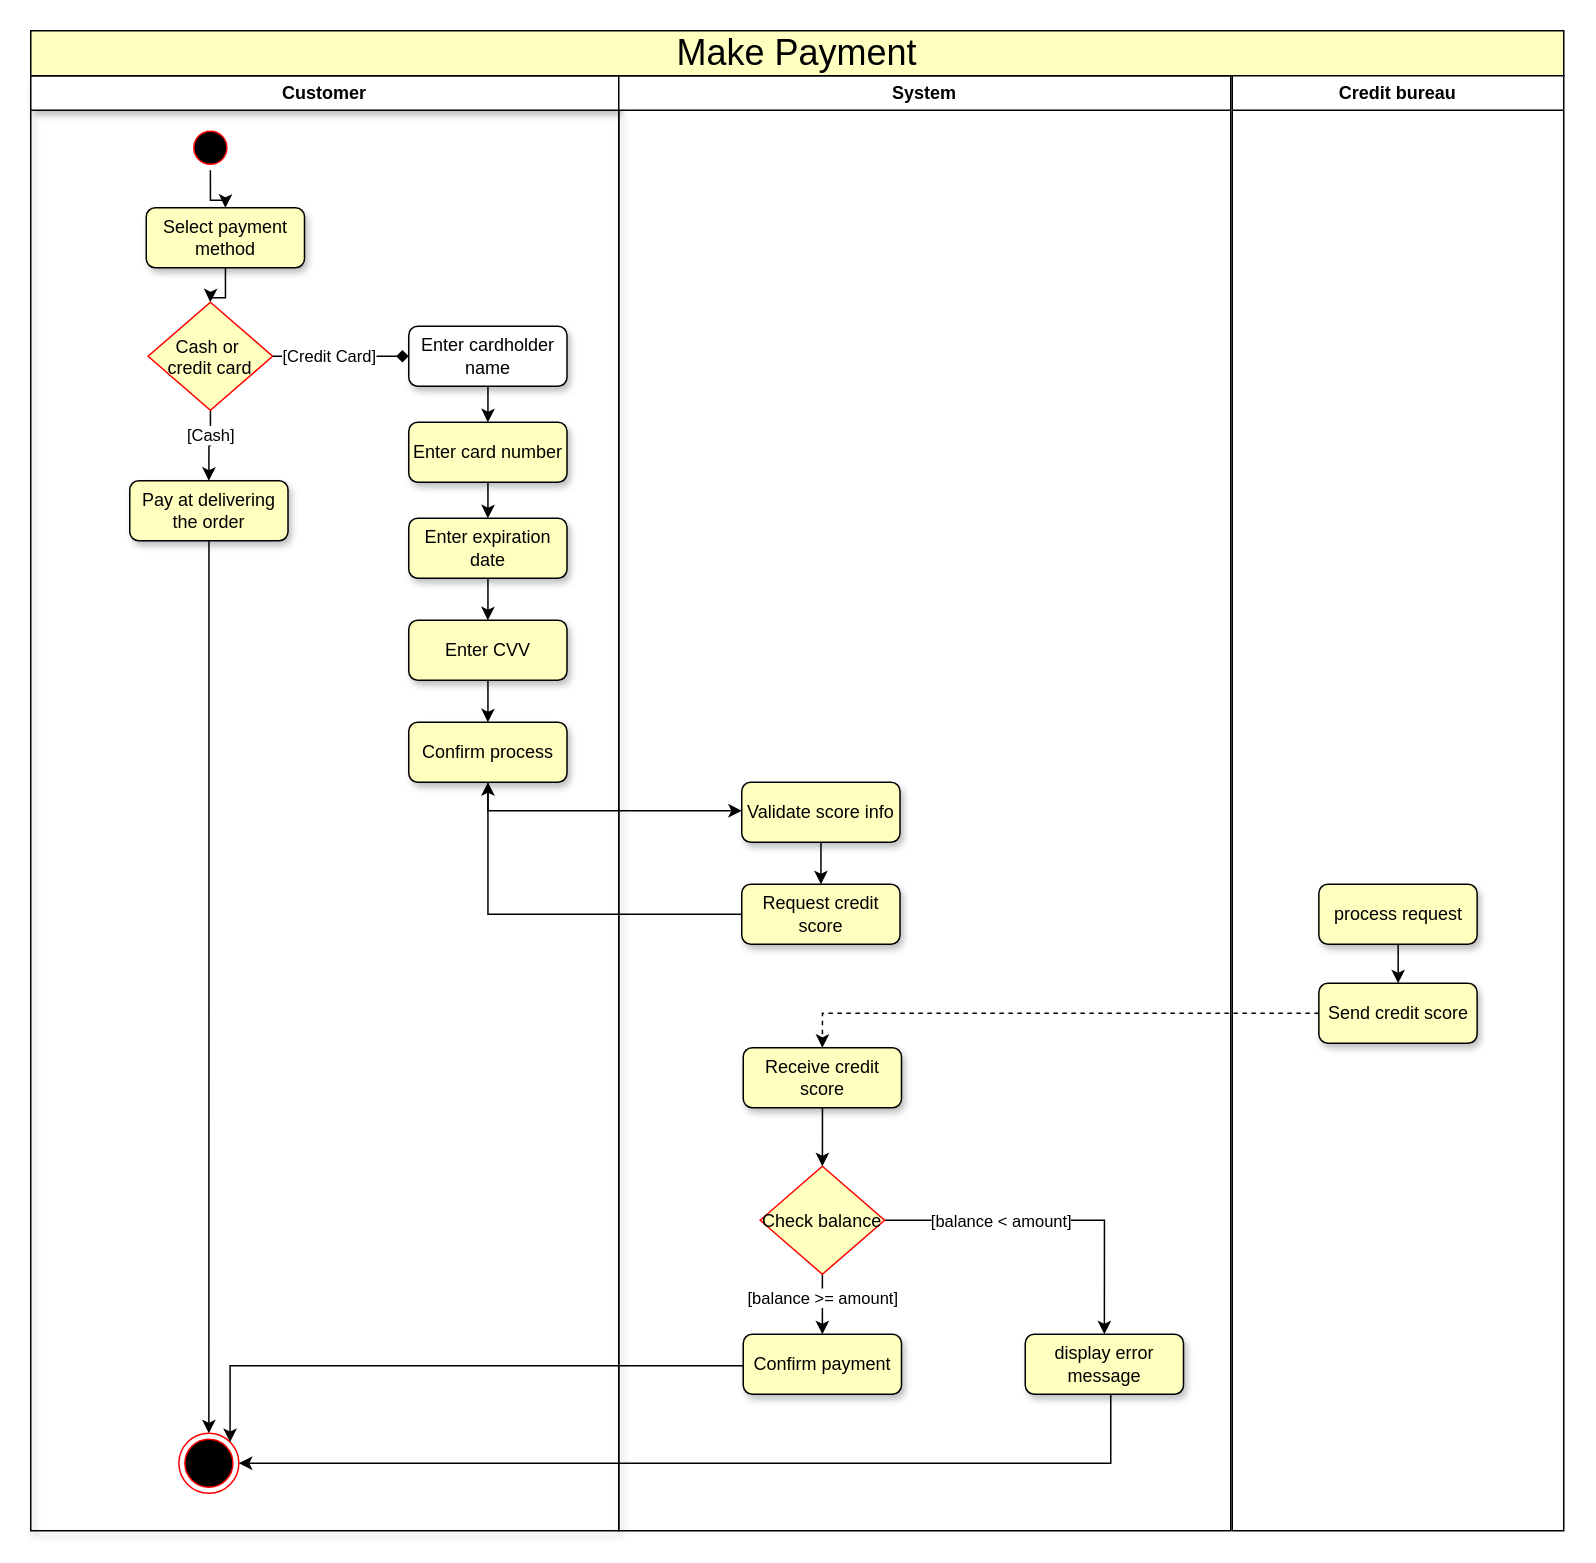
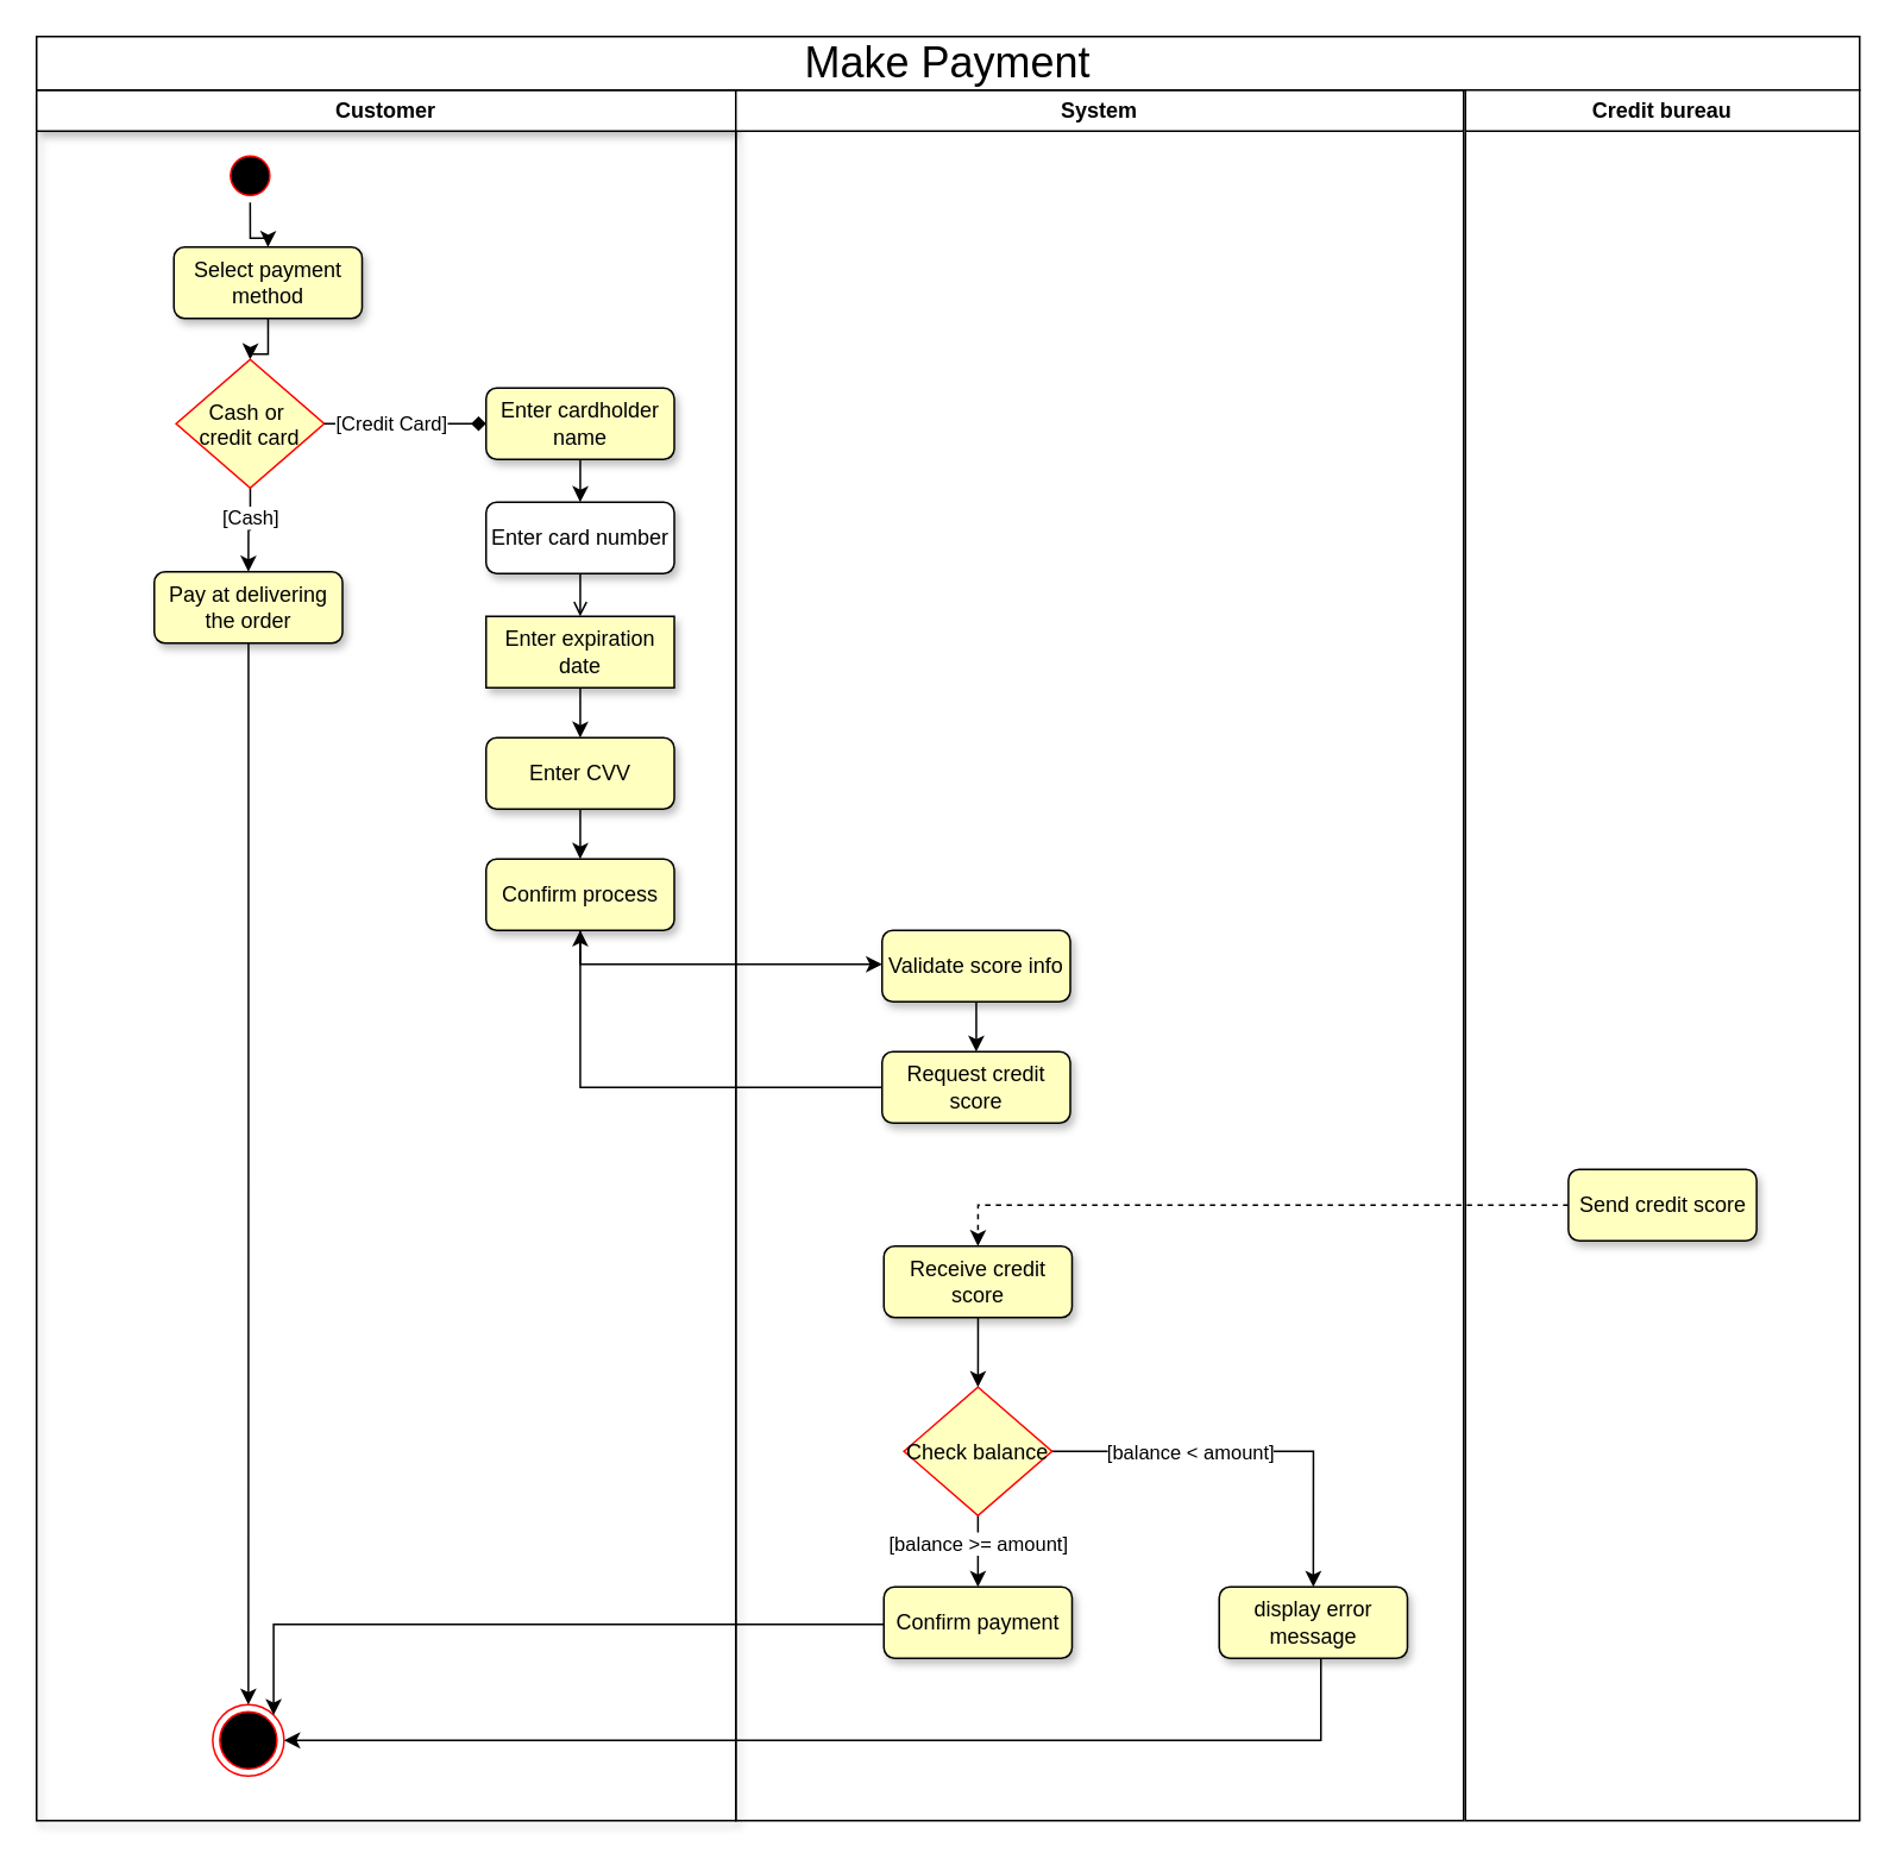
  <mxCell id="0" />
  <mxCell id="1" parent="0" />
  <mxCell id="2" value="Customer" style="swimlane;whiteSpace=wrap;shadow=1;fillColor=#FFFFFF;" parent="1" vertex="1"><mxGeometry x="20" y="50" width="392" height="970" as="geometry" /></mxCell>
  <mxCell id="3" value="" style="ellipse;shape=endState;fillColor=#000000;strokeColor=#ff0000" parent="2" vertex="1"><mxGeometry x="98.75" y="905" width="40" height="40" as="geometry" /></mxCell>
  <mxCell id="4" style="edgeStyle=orthogonalEdgeStyle;rounded=0;orthogonalLoop=1;jettySize=auto;html=1;entryX=0.5;entryY=0;entryDx=0;entryDy=0;" parent="2" source="5" target="7" edge="1"><mxGeometry relative="1" as="geometry" /></mxCell>
  <mxCell id="5" value="" style="ellipse;shape=startState;fillColor=#000000;strokeColor=#ff0000;" parent="2" vertex="1"><mxGeometry x="104.75" y="33" width="30" height="30" as="geometry" /></mxCell>
  <mxCell id="6" style="edgeStyle=orthogonalEdgeStyle;rounded=0;orthogonalLoop=1;jettySize=auto;html=1;entryX=0.5;entryY=0;entryDx=0;entryDy=0;" parent="2" source="7" target="10" edge="1"><mxGeometry relative="1" as="geometry" /></mxCell>
  <mxCell id="7" value="Select payment method" style="rounded=1;whiteSpace=wrap;html=1;fillColor=#FFFFC0;shadow=1;" parent="2" vertex="1"><mxGeometry x="77" y="88" width="105.5" height="40" as="geometry" /></mxCell>
  <mxCell id="8" style="edgeStyle=orthogonalEdgeStyle;rounded=0;orthogonalLoop=1;jettySize=auto;html=1;entryX=0.5;entryY=0;entryDx=0;entryDy=0;" parent="2" source="10" target="12" edge="1"><mxGeometry relative="1" as="geometry" /></mxCell>
  <mxCell id="9" value="[Cash]" style="edgeLabel;html=1;align=center;verticalAlign=middle;resizable=0;points=[];" parent="8" vertex="1" connectable="0"><mxGeometry x="-0.301" relative="1" as="geometry"><mxPoint as="offset" /></mxGeometry></mxCell>
  <mxCell id="10" value="Cash or &#10;credit card" style="rhombus;fillColor=#FFFFC0;strokeColor=#ff0000;" parent="2" vertex="1"><mxGeometry x="78.25" y="151" width="83" height="72" as="geometry" /></mxCell>
  <mxCell id="11" style="edgeStyle=orthogonalEdgeStyle;rounded=0;orthogonalLoop=1;jettySize=auto;html=1;entryX=0.5;entryY=0;entryDx=0;entryDy=0;" parent="2" source="12" target="3" edge="1"><mxGeometry relative="1" as="geometry" /></mxCell>
  <mxCell id="12" value="Pay at delivering the order" style="rounded=1;whiteSpace=wrap;html=1;fillColor=#FFFFC0;shadow=1;" parent="2" vertex="1"><mxGeometry x="66" y="270" width="105.5" height="40" as="geometry" /></mxCell>
  <mxCell id="13" style="edgeStyle=orthogonalEdgeStyle;rounded=0;orthogonalLoop=1;jettySize=auto;html=1;entryX=0.5;entryY=0;entryDx=0;entryDy=0;" parent="2" source="14" target="16" edge="1"><mxGeometry relative="1" as="geometry" /></mxCell>
- <mxCell id="14" value="Enter cardholder name" style="rounded=1;whiteSpace=wrap;html=1;fillColor=#ffffff;shadow=1;" parent="2" vertex="1"><mxGeometry x="252" y="167" width="105.5" height="40" as="geometry" /></mxCell>
- <mxCell id="15" style="edgeStyle=orthogonalEdgeStyle;rounded=0;orthogonalLoop=1;jettySize=auto;html=1;entryX=0.5;entryY=0;entryDx=0;entryDy=0;" parent="2" source="16" target="18" edge="1"><mxGeometry relative="1" as="geometry" /></mxCell>
- <mxCell id="16" value="Enter card number" style="rounded=1;whiteSpace=wrap;html=1;fillColor=#FFFFC0;shadow=1;" parent="2" vertex="1"><mxGeometry x="252" y="231" width="105.5" height="40" as="geometry" /></mxCell>
+ <mxCell id="14" value="Enter cardholder name" style="rounded=1;whiteSpace=wrap;html=1;fillColor=#FFFFC0;shadow=1;" parent="2" vertex="1"><mxGeometry x="252" y="167" width="105.5" height="40" as="geometry" /></mxCell>
+ <mxCell id="15" style="edgeStyle=orthogonalEdgeStyle;rounded=0;orthogonalLoop=1;jettySize=auto;html=1;entryX=0.5;entryY=0;entryDx=0;entryDy=0;endArrow=open;" parent="2" source="16" target="18" edge="1"><mxGeometry relative="1" as="geometry" /></mxCell>
+ <mxCell id="16" value="Enter card number" style="rounded=1;whiteSpace=wrap;html=1;fillColor=#ffffff;shadow=1;" parent="2" vertex="1"><mxGeometry x="252" y="231" width="105.5" height="40" as="geometry" /></mxCell>
  <mxCell id="17" style="edgeStyle=orthogonalEdgeStyle;rounded=0;orthogonalLoop=1;jettySize=auto;html=1;entryX=0.5;entryY=0;entryDx=0;entryDy=0;" parent="2" source="23" target="21" edge="1"><mxGeometry relative="1" as="geometry" /></mxCell>
- <mxCell id="18" value="Enter expiration date" style="rounded=1;whiteSpace=wrap;html=1;fillColor=#FFFFC0;shadow=1;" parent="2" vertex="1"><mxGeometry x="252" y="295" width="105.5" height="40" as="geometry" /></mxCell>
+ <mxCell id="18" value="Enter expiration date" style="whiteSpace=wrap;html=1;fillColor=#FFFFC0;shadow=1;rounded=0;" parent="2" vertex="1"><mxGeometry x="252" y="295" width="105.5" height="40" as="geometry" /></mxCell>
  <mxCell id="19" style="edgeStyle=orthogonalEdgeStyle;rounded=0;orthogonalLoop=1;jettySize=auto;html=1;entryX=0;entryY=0.5;entryDx=0;entryDy=0;endArrow=diamond;" parent="2" source="10" target="14" edge="1"><mxGeometry relative="1" as="geometry" /></mxCell>
  <mxCell id="20" value="[Credit Card]" style="edgeLabel;html=1;align=center;verticalAlign=middle;resizable=0;points=[];" parent="19" vertex="1" connectable="0"><mxGeometry x="-0.194" y="1" relative="1" as="geometry"><mxPoint as="offset" /></mxGeometry></mxCell>
  <mxCell id="21" value="Confirm process" style="rounded=1;whiteSpace=wrap;html=1;fillColor=#FFFFC0;shadow=1;" parent="2" vertex="1"><mxGeometry x="252" y="431" width="105.5" height="40" as="geometry" /></mxCell>
  <mxCell id="22" value="" style="edgeStyle=orthogonalEdgeStyle;rounded=0;orthogonalLoop=1;jettySize=auto;html=1;entryX=0.5;entryY=0;entryDx=0;entryDy=0;" parent="2" source="18" target="23" edge="1"><mxGeometry relative="1" as="geometry"><mxPoint x="593" y="515" as="sourcePoint" /><mxPoint x="594" y="595" as="targetPoint" /></mxGeometry></mxCell>
  <mxCell id="23" value="Enter CVV" style="rounded=1;whiteSpace=wrap;html=1;fillColor=#FFFFC0;shadow=1;" parent="2" vertex="1"><mxGeometry x="252" y="363" width="105.5" height="40" as="geometry" /></mxCell>
  <mxCell id="24" value="System" style="swimlane;whiteSpace=wrap;fillColor=#FFFFFF;swimlaneLine=1;" parent="1" vertex="1"><mxGeometry x="412" y="50" width="408" height="970" as="geometry" /></mxCell>
  <mxCell id="25" value="Validate score info" style="rounded=1;whiteSpace=wrap;html=1;fillColor=#FFFFC0;shadow=1;" parent="24" vertex="1"><mxGeometry x="82" y="471" width="105.5" height="40" as="geometry" /></mxCell>
  <mxCell id="26" style="edgeStyle=orthogonalEdgeStyle;rounded=0;orthogonalLoop=1;jettySize=auto;html=1;entryX=0.5;entryY=0;entryDx=0;entryDy=0;" parent="24" source="30" target="32" edge="1"><mxGeometry relative="1" as="geometry" /></mxCell>
  <mxCell id="27" value="[balance &amp;lt; amount]" style="edgeLabel;html=1;align=center;verticalAlign=middle;resizable=0;points=[];" parent="26" vertex="1" connectable="0"><mxGeometry x="-0.307" relative="1" as="geometry"><mxPoint as="offset" /></mxGeometry></mxCell>
  <mxCell id="28" style="edgeStyle=orthogonalEdgeStyle;rounded=0;orthogonalLoop=1;jettySize=auto;html=1;entryX=0.5;entryY=0;entryDx=0;entryDy=0;" parent="24" source="30" target="31" edge="1"><mxGeometry relative="1" as="geometry" /></mxCell>
  <mxCell id="29" value="[balance &amp;gt;= amount]" style="edgeLabel;html=1;align=center;verticalAlign=middle;resizable=0;points=[];" parent="28" vertex="1" connectable="0"><mxGeometry x="-0.251" relative="1" as="geometry"><mxPoint as="offset" /></mxGeometry></mxCell>
  <mxCell id="30" value="Check balance" style="rhombus;fillColor=#FFFFC0;strokeColor=#ff0000;" parent="24" vertex="1"><mxGeometry x="94.25" y="727" width="83" height="72" as="geometry" /></mxCell>
  <mxCell id="31" value="Confirm payment" style="rounded=1;whiteSpace=wrap;html=1;fillColor=#FFFFC0;shadow=1;" parent="24" vertex="1"><mxGeometry x="83" y="839" width="105.5" height="40" as="geometry" /></mxCell>
  <mxCell id="32" value="display error message" style="rounded=1;whiteSpace=wrap;html=1;fillColor=#FFFFC0;shadow=1;" parent="24" vertex="1"><mxGeometry x="271" y="839" width="105.5" height="40" as="geometry" /></mxCell>
  <mxCell id="33" value="" style="edgeStyle=orthogonalEdgeStyle;rounded=0;orthogonalLoop=1;jettySize=auto;html=1;" parent="24" source="25" target="34" edge="1"><mxGeometry relative="1" as="geometry" /></mxCell>
  <mxCell id="34" value="Request credit score" style="rounded=1;whiteSpace=wrap;html=1;fillColor=#FFFFC0;shadow=1;" parent="24" vertex="1"><mxGeometry x="82" y="539" width="105.5" height="40" as="geometry" /></mxCell>
  <mxCell id="35" style="edgeStyle=orthogonalEdgeStyle;rounded=0;orthogonalLoop=1;jettySize=auto;html=1;entryX=0.5;entryY=0;entryDx=0;entryDy=0;" edge="1" parent="24" source="36" target="30"><mxGeometry relative="1" as="geometry" /></mxCell>
  <mxCell id="36" value="Receive credit score" style="rounded=1;whiteSpace=wrap;html=1;fillColor=#FFFFC0;shadow=1;" vertex="1" parent="24"><mxGeometry x="83" y="648" width="105.5" height="40" as="geometry" /></mxCell>
- <mxCell id="37" value="&lt;span style=&quot;text-wrap: nowrap;&quot;&gt;&lt;font style=&quot;font-size: 24px;&quot;&gt;Make Payment&lt;/font&gt;&lt;/span&gt;" style="rounded=0;whiteSpace=wrap;html=1;fillColor=#ffffc0;" parent="1" vertex="1"><mxGeometry x="20" y="20" width="1022" height="30" as="geometry" /></mxCell>
+ <mxCell id="37" value="&lt;span style=&quot;text-wrap: nowrap;&quot;&gt;&lt;font style=&quot;font-size: 24px;&quot;&gt;Make Payment&lt;/font&gt;&lt;/span&gt;" style="rounded=0;whiteSpace=wrap;html=1;" parent="1" vertex="1"><mxGeometry x="20" y="20" width="1022" height="30" as="geometry" /></mxCell>
  <mxCell id="38" style="edgeStyle=orthogonalEdgeStyle;rounded=0;orthogonalLoop=1;jettySize=auto;html=1;" parent="1" source="21" target="25" edge="1"><mxGeometry relative="1" as="geometry"><Array as="points"><mxPoint x="324" y="540" /></Array></mxGeometry></mxCell>
  <mxCell id="39" value="Credit bureau" style="swimlane;whiteSpace=wrap;fillColor=#FFFFFF;swimlaneLine=1;" parent="1" vertex="1"><mxGeometry x="821" y="50" width="221" height="970" as="geometry" /></mxCell>
- <mxCell id="40" value="" style="edgeStyle=orthogonalEdgeStyle;rounded=0;orthogonalLoop=1;jettySize=auto;html=1;" edge="1" parent="39" source="41" target="42"><mxGeometry relative="1" as="geometry" /></mxCell>
- <mxCell id="41" value="process request" style="rounded=1;whiteSpace=wrap;html=1;fillColor=#FFFFC0;shadow=1;" parent="39" vertex="1"><mxGeometry x="57.75" y="539" width="105.5" height="40" as="geometry" /></mxCell>
  <mxCell id="42" value="Send credit score" style="rounded=1;whiteSpace=wrap;html=1;fillColor=#FFFFC0;shadow=1;" vertex="1" parent="39"><mxGeometry x="57.75" y="605" width="105.5" height="40" as="geometry" /></mxCell>
  <mxCell id="43" style="edgeStyle=orthogonalEdgeStyle;rounded=0;orthogonalLoop=1;jettySize=auto;html=1;entryX=1;entryY=0;entryDx=0;entryDy=0;" parent="1" source="31" target="3" edge="1"><mxGeometry relative="1" as="geometry"><Array as="points"><mxPoint x="153" y="910" /></Array></mxGeometry></mxCell>
  <mxCell id="44" style="edgeStyle=orthogonalEdgeStyle;rounded=0;orthogonalLoop=1;jettySize=auto;html=1;entryX=1;entryY=0.5;entryDx=0;entryDy=0;" parent="1" source="32" target="3" edge="1"><mxGeometry relative="1" as="geometry"><Array as="points"><mxPoint x="740" y="975" /></Array></mxGeometry></mxCell>
  <mxCell id="45" style="edgeStyle=orthogonalEdgeStyle;rounded=0;orthogonalLoop=1;jettySize=auto;html=1;" edge="1" parent="1" source="34" target="21"><mxGeometry relative="1" as="geometry" /></mxCell>
  <mxCell id="46" style="edgeStyle=orthogonalEdgeStyle;rounded=0;orthogonalLoop=1;jettySize=auto;html=1;entryX=0.5;entryY=0;entryDx=0;entryDy=0;dashed=1;" edge="1" parent="1" source="42" target="36"><mxGeometry relative="1" as="geometry" /></mxCell>
